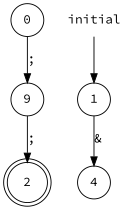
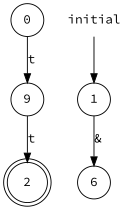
  digraph {
    fontname="Source Code Pro"
    rankdir=TB
    node [fontname="Source Code Pro" shape=circle]
    edge [fontname="Source Code Pro"]
    n1 [label=9]
    0
    2 [shape=doublecircle]
    1
-   4
+   4 [label=6]
    initial [shape=plaintext]
-   n1 -> 2 [label=";"]
-   0 -> n1 [label=";"]
+   n1 -> 2 [label=t]
+   0 -> n1 [label=t]
    1 -> 4 [label="&"]
    initial -> 1
  }
